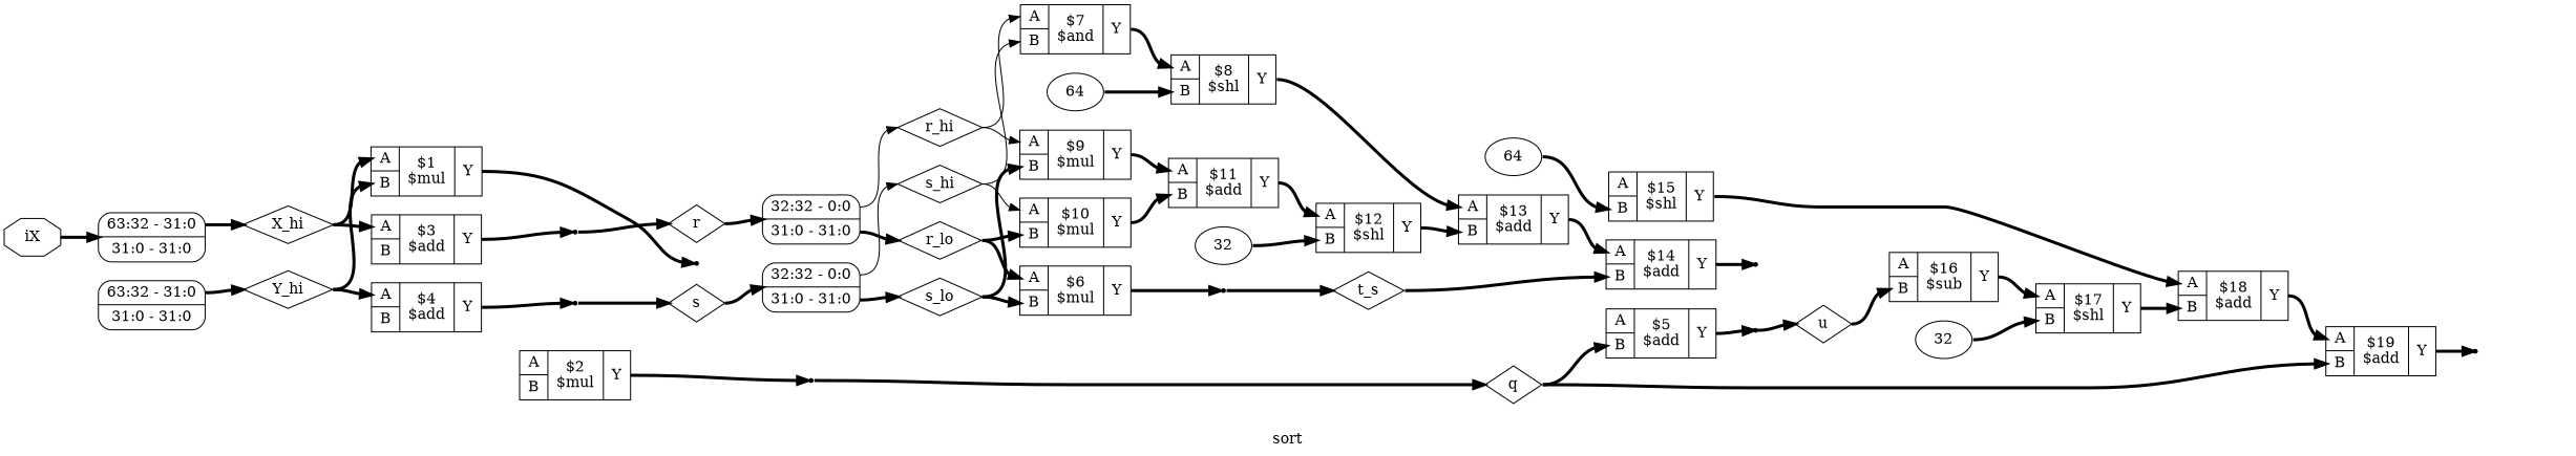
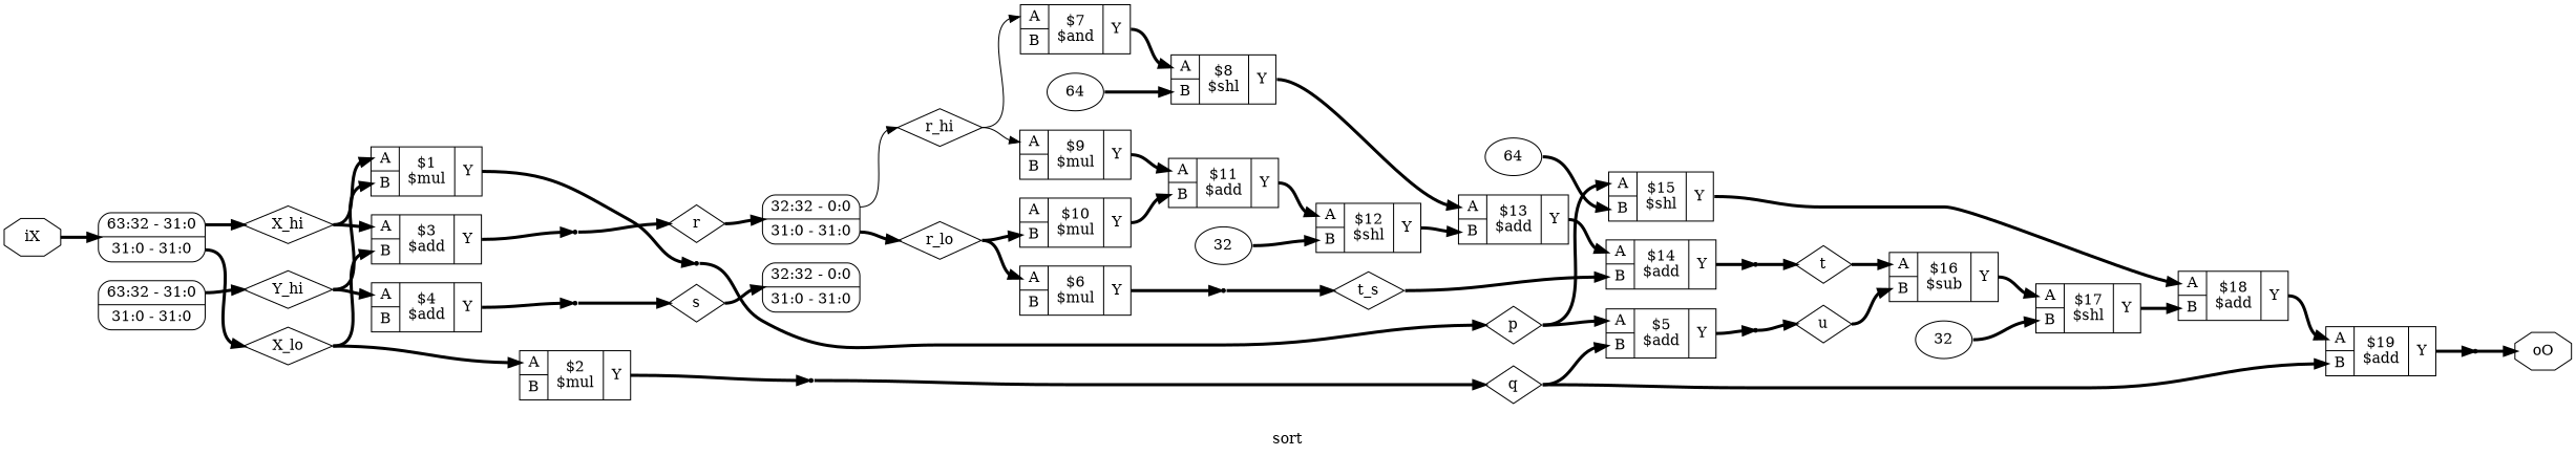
  digraph {
    label=sort
    rankdir=LR
    remincross=true
    node [shape=record]
    edge [color=black fontcolor=black headport=w style="setlinewidth(3)" tailport=e]
    n1 [color=black fontcolor=black label=t_s shape=diamond]
    n2 [label="{{<p38> A|<p39> B}|$14\n$add|{<p40> Y}}"]
    x14 [shape=point]
-   n4 [color=black fontcolor=black label=s_lo shape=diamond]
    n5 [label="{{<p38> A|<p39> B}|$9\n$mul|{<p40> Y}}"]
    n6 [label="{{<p38> A|<p39> B}|$6\n$mul|{<p40> Y}}"]
    n7 [label="{{<p38> A|<p39> B}|$11\n$add|{<p40> Y}}"]
    x13 [shape=point]
    n9 [color=black fontcolor=black label=r_lo shape=diamond]
    n10 [label="{{<p38> A|<p39> B}|$10\n$mul|{<p40> Y}}"]
-   n11 [color=black fontcolor=black label=s_hi shape=diamond]
    n12 [label="{{<p38> A|<p39> B}|$7\n$and|{<p40> Y}}"]
    n13 [label="{{<p38> A|<p39> B}|$8\n$shl|{<p40> Y}}"]
    n14 [color=black fontcolor=black label=r_hi shape=diamond]
+   n15 [color=black fontcolor=black label=t shape=diamond]
    n16 [label="{{<p38> A|<p39> B}|$16\n$sub|{<p40> Y}}"]
    n17 [label="{{<p38> A|<p39> B}|$17\n$shl|{<p40> Y}}"]
    n18 [color=black fontcolor=black label=u shape=diamond]
    n19 [color=black fontcolor=black label=s shape=diamond]
    n20 [color=black fontcolor=black label="<s1> 32:32 - 0:0 |<s0> 31:0 - 31:0 " style=rounded]
    n21 [color=black fontcolor=black label=r shape=diamond]
    n22 [color=black fontcolor=black label="<s1> 32:32 - 0:0 |<s0> 31:0 - 31:0 " style=rounded]
    n23 [color=black fontcolor=black label=q shape=diamond]
    n24 [label="{{<p38> A|<p39> B}|$19\n$add|{<p40> Y}}"]
    n25 [label="{{<p38> A|<p39> B}|$5\n$add|{<p40> Y}}"]
    x15 [shape=point]
    x10 [shape=point]
+   n28 [color=black fontcolor=black label=p shape=diamond]
    n29 [label="{{<p38> A|<p39> B}|$15\n$shl|{<p40> Y}}"]
    n30 [label="{{<p38> A|<p39> B}|$18\n$add|{<p40> Y}}"]
    n31 [label="{{<p38> A|<p39> B}|$4\n$add|{<p40> Y}}"]
    x9 [shape=point]
    n33 [label="{{<p38> A|<p39> B}|$2\n$mul|{<p40> Y}}"]
    x7 [shape=point]
    n35 [color=black fontcolor=black label=Y_hi shape=diamond]
    n36 [label="{{<p38> A|<p39> B}|$1\n$mul|{<p40> Y}}"]
    x6 [shape=point]
+   n38 [color=black fontcolor=black label=X_lo shape=diamond]
    n39 [label="{{<p38> A|<p39> B}|$3\n$add|{<p40> Y}}"]
    x8 [shape=point]
    n41 [color=black fontcolor=black label=X_hi shape=diamond]
+   n42 [color=black fontcolor=black label=oO shape=octagon]
    n43 [color=black fontcolor=black label="<s1> 63:32 - 31:0 |<s0> 31:0 - 31:0 " style=rounded]
    n44 [color=black fontcolor=black label=iX shape=octagon]
    n45 [color=black fontcolor=black label="<s1> 63:32 - 31:0 |<s0> 31:0 - 31:0 " style=rounded]
    n46 [label=32 shape=""]
    n47 [label=64 shape=""]
    n48 [label="{{<p38> A|<p39> B}|$13\n$add|{<p40> Y}}"]
    n49 [label=32 shape=""]
    n50 [label="{{<p38> A|<p39> B}|$12\n$shl|{<p40> Y}}"]
    n51 [label=64 shape=""]
    n1 -> n2 [headport="p39:w"]
    n2 -> x14 [tailport="p40:e"]
-   n4 -> n5 [headport="p39:w"]
-   n4 -> n6 [headport="p39:w"]
+   x14 -> n15
    n5 -> n7 [headport="p38:w" tailport="p40:e"]
    n6 -> x13 [tailport="p40:e"]
    n7 -> n50 [headport="p38:w" tailport="p40:e"]
    x13 -> n1
    n9 -> n6 [headport="p38:w"]
    n9 -> n10 [headport="p39:w"]
    n10 -> n7 [headport="p39:w" tailport="p40:e"]
-   n11 -> n10 [headport="p38:w" style=""]
-   n11 -> n12 [headport="p39:w" style=""]
    n12 -> n13 [headport="p38:w" tailport="p40:e"]
    n13 -> n48 [headport="p38:w" tailport="p40:e"]
    n14 -> n5 [headport="p38:w" style=""]
    n14 -> n12 [headport="p38:w" style=""]
+   n15 -> n16 [headport="p38:w"]
    n16 -> n17 [headport="p38:w" tailport="p40:e"]
    n17 -> n30 [headport="p39:w" tailport="p40:e"]
    n18 -> n16 [headport="p39:w"]
    n19 -> n20
-   n20 -> n4 [tailport="s0:e"]
-   n20 -> n11 [tailport="s1:e" style=""]
    n21 -> n22
    n22 -> n9 [tailport="s0:e"]
    n22 -> n14 [tailport="s1:e" style=""]
    n23 -> n24 [headport="p39:w"]
    n23 -> n25 [headport="p39:w"]
    n24 -> x15 [tailport="p40:e"]
    n25 -> x10 [tailport="p40:e"]
+   x15 -> n42
    x10 -> n18
+   n28 -> n25 [headport="p38:w"]
+   n28 -> n29 [headport="p38:w"]
    n29 -> n30 [headport="p38:w" tailport="p40:e"]
    n30 -> n24 [headport="p38:w" tailport="p40:e"]
    n31 -> x9 [tailport="p40:e"]
    x9 -> n19
    n33 -> x7 [tailport="p40:e"]
    x7 -> n23
    n35 -> n31 [headport="p38:w"]
    n35 -> n36 [headport="p39:w"]
    n36 -> x6 [tailport="p40:e"]
+   x6 -> n28
+   n38 -> n33 [headport="p38:w"]
+   n38 -> n39 [headport="p39:w"]
    n39 -> x8 [tailport="p40:e"]
    x8 -> n21
    n41 -> n36 [headport="p38:w"]
    n41 -> n39 [headport="p38:w"]
    n43 -> n35 [tailport="s1:e"]
    n44 -> n45
+   n45 -> n38 [tailport="s0:e"]
    n45 -> n41 [tailport="s1:e"]
    n46 -> n17 [headport="p39:w"]
    n47 -> n29 [headport="p39:w"]
    n48 -> n2 [headport="p38:w" tailport="p40:e"]
    n49 -> n50 [headport="p39:w"]
    n50 -> n48 [headport="p39:w" tailport="p40:e"]
    n51 -> n13 [headport="p39:w"]
  }
